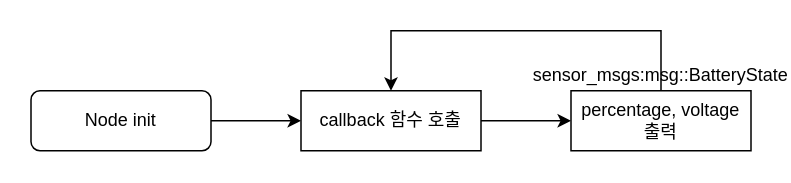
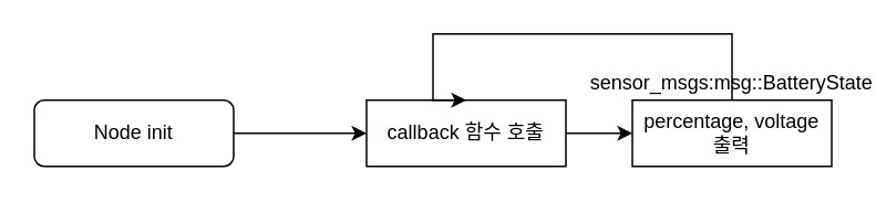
  <mxCell id="0" />
  <mxCell id="1" parent="0" />
  <mxCell id="2" style="edgeStyle=orthogonalEdgeStyle;rounded=0;orthogonalLoop=1;jettySize=auto;html=1;exitX=1;exitY=0.5;exitDx=0;exitDy=0;entryX=0;entryY=0.5;entryDx=0;entryDy=0;" edge="1" parent="1" source="3" target="5"><mxGeometry relative="1" as="geometry" /></mxCell>
  <mxCell id="3" value="Node init" style="rounded=1;whiteSpace=wrap;html=1;" vertex="1" parent="1"><mxGeometry x="20" y="60" width="120" height="40" as="geometry" /></mxCell>
  <mxCell id="4" style="edgeStyle=orthogonalEdgeStyle;rounded=0;orthogonalLoop=1;jettySize=auto;html=1;exitX=1;exitY=0.5;exitDx=0;exitDy=0;" edge="1" parent="1" source="5" target="6"><mxGeometry relative="1" as="geometry" /></mxCell>
- <mxCell id="5" value="callback 함수 호출" style="rounded=1;whiteSpace=wrap;html=1;arcSize=0;" vertex="1" parent="1"><mxGeometry x="200" y="60" width="120" height="40" as="geometry" /></mxCell>
+ <mxCell id="5" value="callback 함수 호출" style="rounded=1;whiteSpace=wrap;html=1;arcSize=0;" vertex="1" parent="1"><mxGeometry x="220" y="60" width="120" height="40" as="geometry" /></mxCell>
  <mxCell id="6" value="percentage, voltage 출력" style="rounded=1;whiteSpace=wrap;html=1;arcSize=0;" vertex="1" parent="1"><mxGeometry x="380" y="60" width="120" height="40" as="geometry" /></mxCell>
  <mxCell id="7" style="edgeStyle=orthogonalEdgeStyle;rounded=0;orthogonalLoop=1;jettySize=auto;html=1;exitX=0.5;exitY=1;exitDx=0;exitDy=0;entryX=0.5;entryY=0;entryDx=0;entryDy=0;" edge="1" parent="1" source="8" target="5"><mxGeometry relative="1" as="geometry"><Array as="points"><mxPoint x="440" y="20" /><mxPoint x="260" y="20" /></Array></mxGeometry></mxCell>
  <mxCell id="8" value="sensor_msgs:msg::BatteryState" style="text;html=1;strokeColor=none;fillColor=none;align=center;verticalAlign=middle;whiteSpace=wrap;rounded=0;" vertex="1" parent="1"><mxGeometry x="420" y="40" width="40" height="20" as="geometry" /></mxCell>
